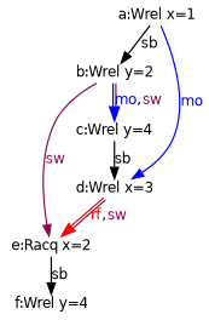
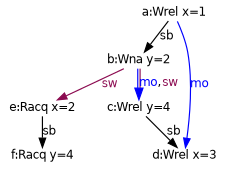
  digraph {
    fontname=Helvetica
    fontsize=10
    nodesep=0.25
    ranksep=0.2
    splines=true
    node [fixedsize=true fontname=Helvetica fontsize=10 margin="0.0,0.0" shape=plaintext]
    edge [arrowsize=0.8 color=black fontname=Helvetica fontsize=10 penwidth=1.]
    n1 [height=0.200000 label="a:Wrel x=1" width=0.900000]
-   n2 [height=0.200000 label="b:Wrel y=2" width=0.900000]
+   n2 [height=0.200000 label="b:Wna y=2" width=0.900000]
    n3 [height=0.200000 label="d:Wrel x=3" width=0.900000]
    n4 [height=0.200000 label="c:Wrel y=4" width=0.900000]
    n5 [height=0.200000 label="e:Racq x=2" width=0.900000]
-   n6 [height=0.200000 label="f:Wrel y=4" width=0.900000]
+   n6 [height=0.200000 label="f:Racq y=4" width=0.900000]
    n1 -> n2 [label=<<font color="black">sb</font>>]
    n1 -> n3 [color=blue label=<<font color="blue">mo</font>>]
    n2 -> n4 [arrowsize=1.0 color="blue:deeppink4" label=<<font color="blue">mo</font>,<font color="deeppink4">sw</font>>]
    n2 -> n5 [color=deeppink4 label=<<font color="deeppink4">sw</font>>]
-   n3 -> n5 [arrowsize=1.0 color="red:deeppink4" label=<<font color="red">rf</font>,<font color="deeppink4">sw</font>>]
    n4 -> n3 [label=<<font color="black">sb</font>>]
    n5 -> n6 [label=<<font color="black">sb</font>>]
  }
